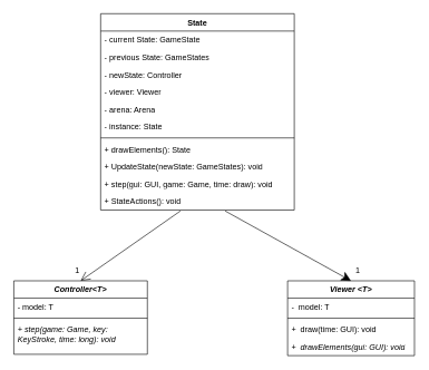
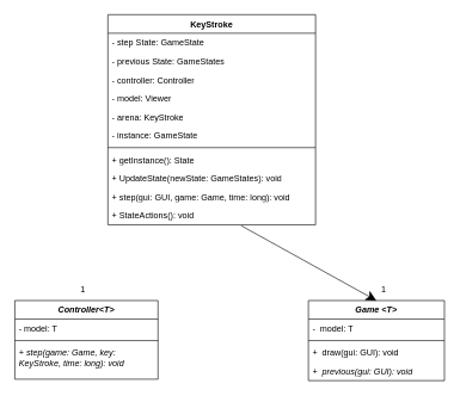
  <mxCell id="0" />
  <mxCell id="1" parent="0" />
- <mxCell id="2" value="State" style="swimlane;fontStyle=1;align=center;verticalAlign=top;childLayout=stackLayout;horizontal=1;startSize=26;horizontalStack=0;resizeParent=1;resizeParentMax=0;resizeLast=0;collapsible=1;marginBottom=0;whiteSpace=wrap;html=1;" vertex="1" parent="1"><mxGeometry x="150" y="20" width="290" height="294" as="geometry" /></mxCell>
- <mxCell id="3" value="- current State: GameState&lt;span style=&quot;white-space: pre;&quot;&gt;&#09;&lt;/span&gt;" style="text;strokeColor=none;fillColor=none;align=left;verticalAlign=top;spacingLeft=4;spacingRight=4;overflow=hidden;rotatable=0;points=[[0,0.5],[1,0.5]];portConstraint=eastwest;whiteSpace=wrap;html=1;" vertex="1" parent="2"><mxGeometry y="26" width="290" height="26" as="geometry" /></mxCell>
+ <mxCell id="2" value="KeyStroke" style="swimlane;fontStyle=1;align=center;verticalAlign=top;childLayout=stackLayout;horizontal=1;startSize=26;horizontalStack=0;resizeParent=1;resizeParentMax=0;resizeLast=0;collapsible=1;marginBottom=0;whiteSpace=wrap;html=1;" vertex="1" parent="1"><mxGeometry x="150" y="20" width="290" height="294" as="geometry" /></mxCell>
+ <mxCell id="3" value="- step State: GameState&lt;span style=&quot;white-space: pre;&quot;&gt;&#09;&lt;/span&gt;" style="text;strokeColor=none;fillColor=none;align=left;verticalAlign=top;spacingLeft=4;spacingRight=4;overflow=hidden;rotatable=0;points=[[0,0.5],[1,0.5]];portConstraint=eastwest;whiteSpace=wrap;html=1;" vertex="1" parent="2"><mxGeometry y="26" width="290" height="26" as="geometry" /></mxCell>
  <mxCell id="4" value="- previous State: GameStates" style="text;strokeColor=none;fillColor=none;align=left;verticalAlign=top;spacingLeft=4;spacingRight=4;overflow=hidden;rotatable=0;points=[[0,0.5],[1,0.5]];portConstraint=eastwest;whiteSpace=wrap;html=1;" vertex="1" parent="2"><mxGeometry y="52" width="290" height="26" as="geometry" /></mxCell>
- <mxCell id="5" value="- newState: Controller" style="text;strokeColor=none;fillColor=none;align=left;verticalAlign=top;spacingLeft=4;spacingRight=4;overflow=hidden;rotatable=0;points=[[0,0.5],[1,0.5]];portConstraint=eastwest;whiteSpace=wrap;html=1;" vertex="1" parent="2"><mxGeometry y="78" width="290" height="26" as="geometry" /></mxCell>
- <mxCell id="6" value="- viewer: Viewer" style="text;strokeColor=none;fillColor=none;align=left;verticalAlign=top;spacingLeft=4;spacingRight=4;overflow=hidden;rotatable=0;points=[[0,0.5],[1,0.5]];portConstraint=eastwest;whiteSpace=wrap;html=1;" vertex="1" parent="2"><mxGeometry y="104" width="290" height="26" as="geometry" /></mxCell>
- <mxCell id="7" value="- arena: Arena" style="text;strokeColor=none;fillColor=none;align=left;verticalAlign=top;spacingLeft=4;spacingRight=4;overflow=hidden;rotatable=0;points=[[0,0.5],[1,0.5]];portConstraint=eastwest;whiteSpace=wrap;html=1;" vertex="1" parent="2"><mxGeometry y="130" width="290" height="26" as="geometry" /></mxCell>
- <mxCell id="8" value="- instance: State" style="text;strokeColor=none;fillColor=none;align=left;verticalAlign=top;spacingLeft=4;spacingRight=4;overflow=hidden;rotatable=0;points=[[0,0.5],[1,0.5]];portConstraint=eastwest;whiteSpace=wrap;html=1;" vertex="1" parent="2"><mxGeometry y="156" width="290" height="26" as="geometry" /></mxCell>
+ <mxCell id="5" value="- controller: Controller" style="text;strokeColor=none;fillColor=none;align=left;verticalAlign=top;spacingLeft=4;spacingRight=4;overflow=hidden;rotatable=0;points=[[0,0.5],[1,0.5]];portConstraint=eastwest;whiteSpace=wrap;html=1;" vertex="1" parent="2"><mxGeometry y="78" width="290" height="26" as="geometry" /></mxCell>
+ <mxCell id="6" value="- model: Viewer" style="text;strokeColor=none;fillColor=none;align=left;verticalAlign=top;spacingLeft=4;spacingRight=4;overflow=hidden;rotatable=0;points=[[0,0.5],[1,0.5]];portConstraint=eastwest;whiteSpace=wrap;html=1;" vertex="1" parent="2"><mxGeometry y="104" width="290" height="26" as="geometry" /></mxCell>
+ <mxCell id="7" value="- arena: KeyStroke" style="text;strokeColor=none;fillColor=none;align=left;verticalAlign=top;spacingLeft=4;spacingRight=4;overflow=hidden;rotatable=0;points=[[0,0.5],[1,0.5]];portConstraint=eastwest;whiteSpace=wrap;html=1;" vertex="1" parent="2"><mxGeometry y="130" width="290" height="26" as="geometry" /></mxCell>
+ <mxCell id="8" value="- instance: GameState" style="text;strokeColor=none;fillColor=none;align=left;verticalAlign=top;spacingLeft=4;spacingRight=4;overflow=hidden;rotatable=0;points=[[0,0.5],[1,0.5]];portConstraint=eastwest;whiteSpace=wrap;html=1;" vertex="1" parent="2"><mxGeometry y="156" width="290" height="26" as="geometry" /></mxCell>
  <mxCell id="9" value="" style="line;strokeWidth=1;fillColor=none;align=left;verticalAlign=middle;spacingTop=-1;spacingLeft=3;spacingRight=3;rotatable=0;labelPosition=right;points=[];portConstraint=eastwest;strokeColor=inherit;" vertex="1" parent="2"><mxGeometry y="182" width="290" height="8" as="geometry" /></mxCell>
- <mxCell id="10" value="+ drawElements(): State" style="text;strokeColor=none;fillColor=none;align=left;verticalAlign=top;spacingLeft=4;spacingRight=4;overflow=hidden;rotatable=0;points=[[0,0.5],[1,0.5]];portConstraint=eastwest;whiteSpace=wrap;html=1;" vertex="1" parent="2"><mxGeometry y="190" width="290" height="26" as="geometry" /></mxCell>
+ <mxCell id="10" value="+ getInstance(): State" style="text;strokeColor=none;fillColor=none;align=left;verticalAlign=top;spacingLeft=4;spacingRight=4;overflow=hidden;rotatable=0;points=[[0,0.5],[1,0.5]];portConstraint=eastwest;whiteSpace=wrap;html=1;" vertex="1" parent="2"><mxGeometry y="190" width="290" height="26" as="geometry" /></mxCell>
  <mxCell id="11" value="+ UpdateState(newState: GameStates): void" style="text;strokeColor=none;fillColor=none;align=left;verticalAlign=top;spacingLeft=4;spacingRight=4;overflow=hidden;rotatable=0;points=[[0,0.5],[1,0.5]];portConstraint=eastwest;whiteSpace=wrap;html=1;" vertex="1" parent="2"><mxGeometry y="216" width="290" height="26" as="geometry" /></mxCell>
- <mxCell id="12" value="+ step(gui: GUI, game: Game, time: draw): void" style="text;strokeColor=none;fillColor=none;align=left;verticalAlign=top;spacingLeft=4;spacingRight=4;overflow=hidden;rotatable=0;points=[[0,0.5],[1,0.5]];portConstraint=eastwest;whiteSpace=wrap;html=1;" vertex="1" parent="2"><mxGeometry y="242" width="290" height="26" as="geometry" /></mxCell>
+ <mxCell id="12" value="+ step(gui: GUI, game: Game, time: long): void" style="text;strokeColor=none;fillColor=none;align=left;verticalAlign=top;spacingLeft=4;spacingRight=4;overflow=hidden;rotatable=0;points=[[0,0.5],[1,0.5]];portConstraint=eastwest;whiteSpace=wrap;html=1;" vertex="1" parent="2"><mxGeometry y="242" width="290" height="26" as="geometry" /></mxCell>
  <mxCell id="13" value="+ StateActions(): void" style="text;strokeColor=none;fillColor=none;align=left;verticalAlign=top;spacingLeft=4;spacingRight=4;overflow=hidden;rotatable=0;points=[[0,0.5],[1,0.5]];portConstraint=eastwest;whiteSpace=wrap;html=1;" vertex="1" parent="2"><mxGeometry y="268" width="290" height="26" as="geometry" /></mxCell>
  <mxCell id="14" value="&lt;i&gt;Controller&amp;lt;T&amp;gt;&lt;/i&gt;" style="swimlane;fontStyle=1;align=center;verticalAlign=top;childLayout=stackLayout;horizontal=1;startSize=26;horizontalStack=0;resizeParent=1;resizeParentMax=0;resizeLast=0;collapsible=1;marginBottom=0;whiteSpace=wrap;html=1;" vertex="1" parent="1"><mxGeometry x="20" y="420" width="200" height="110" as="geometry" /></mxCell>
  <mxCell id="15" value="- model: T" style="text;strokeColor=none;fillColor=none;align=left;verticalAlign=top;spacingLeft=4;spacingRight=4;overflow=hidden;rotatable=0;points=[[0,0.5],[1,0.5]];portConstraint=eastwest;whiteSpace=wrap;html=1;" vertex="1" parent="14"><mxGeometry y="26" width="200" height="26" as="geometry" /></mxCell>
  <mxCell id="16" value="" style="line;strokeWidth=1;fillColor=none;align=left;verticalAlign=middle;spacingTop=-1;spacingLeft=3;spacingRight=3;rotatable=0;labelPosition=right;points=[];portConstraint=eastwest;strokeColor=inherit;" vertex="1" parent="14"><mxGeometry y="52" width="200" height="8" as="geometry" /></mxCell>
  <mxCell id="17" value="&lt;i&gt;+ step(game: Game, key: KeyStroke, time: long): void&lt;/i&gt;" style="text;strokeColor=none;fillColor=none;align=left;verticalAlign=top;spacingLeft=4;spacingRight=4;overflow=hidden;rotatable=0;points=[[0,0.5],[1,0.5]];portConstraint=eastwest;whiteSpace=wrap;html=1;" vertex="1" parent="14"><mxGeometry y="60" width="200" height="50" as="geometry" /></mxCell>
- <mxCell id="18" value="&lt;i&gt;Viewer &amp;lt;T&amp;gt;&lt;/i&gt;" style="swimlane;fontStyle=1;align=center;verticalAlign=top;childLayout=stackLayout;horizontal=1;startSize=26;horizontalStack=0;resizeParent=1;resizeParentMax=0;resizeLast=0;collapsible=1;marginBottom=0;whiteSpace=wrap;html=1;" vertex="1" parent="1"><mxGeometry x="430" y="420" width="190" height="112" as="geometry" /></mxCell>
+ <mxCell id="18" value="&lt;i&gt;Game &amp;lt;T&amp;gt;&lt;/i&gt;" style="swimlane;fontStyle=1;align=center;verticalAlign=top;childLayout=stackLayout;horizontal=1;startSize=26;horizontalStack=0;resizeParent=1;resizeParentMax=0;resizeLast=0;collapsible=1;marginBottom=0;whiteSpace=wrap;html=1;" vertex="1" parent="1"><mxGeometry x="430" y="420" width="190" height="112" as="geometry" /></mxCell>
  <mxCell id="19" value="-&amp;nbsp; model: T" style="text;strokeColor=none;fillColor=none;align=left;verticalAlign=top;spacingLeft=4;spacingRight=4;overflow=hidden;rotatable=0;points=[[0,0.5],[1,0.5]];portConstraint=eastwest;whiteSpace=wrap;html=1;" vertex="1" parent="18"><mxGeometry y="26" width="190" height="26" as="geometry" /></mxCell>
  <mxCell id="20" value="" style="line;strokeWidth=1;fillColor=none;align=left;verticalAlign=middle;spacingTop=-1;spacingLeft=3;spacingRight=3;rotatable=0;labelPosition=right;points=[];portConstraint=eastwest;strokeColor=inherit;" vertex="1" parent="18"><mxGeometry y="52" width="190" height="8" as="geometry" /></mxCell>
- <mxCell id="21" value="+&amp;nbsp; draw(time: GUI): void" style="text;strokeColor=none;fillColor=none;align=left;verticalAlign=top;spacingLeft=4;spacingRight=4;overflow=hidden;rotatable=0;points=[[0,0.5],[1,0.5]];portConstraint=eastwest;whiteSpace=wrap;html=1;" vertex="1" parent="18"><mxGeometry y="60" width="190" height="26" as="geometry" /></mxCell>
- <mxCell id="22" value="+&amp;nbsp; &lt;i&gt;drawElements(gui: GUI): void&lt;/i&gt;" style="text;strokeColor=none;fillColor=none;align=left;verticalAlign=top;spacingLeft=4;spacingRight=4;overflow=hidden;rotatable=0;points=[[0,0.5],[1,0.5]];portConstraint=eastwest;whiteSpace=wrap;html=1;" vertex="1" parent="18"><mxGeometry y="86" width="190" height="26" as="geometry" /></mxCell>
- <mxCell id="23" value="" style="endArrow=open;endFill=1;endSize=12;html=1;rounded=0;exitX=0.412;exitY=1.054;exitDx=0;exitDy=0;exitPerimeter=0;entryX=0.5;entryY=0;entryDx=0;entryDy=0;" edge="1" parent="1" source="13" target="14"><mxGeometry width="160" relative="1" as="geometry"><mxPoint x="270" y="330" as="sourcePoint" /><mxPoint x="140" y="410" as="targetPoint" /></mxGeometry></mxCell>
+ <mxCell id="21" value="+&amp;nbsp; draw(gui: GUI): void" style="text;strokeColor=none;fillColor=none;align=left;verticalAlign=top;spacingLeft=4;spacingRight=4;overflow=hidden;rotatable=0;points=[[0,0.5],[1,0.5]];portConstraint=eastwest;whiteSpace=wrap;html=1;" vertex="1" parent="18"><mxGeometry y="60" width="190" height="26" as="geometry" /></mxCell>
+ <mxCell id="22" value="+&amp;nbsp; &lt;i&gt;previous(gui: GUI): void&lt;/i&gt;" style="text;strokeColor=none;fillColor=none;align=left;verticalAlign=top;spacingLeft=4;spacingRight=4;overflow=hidden;rotatable=0;points=[[0,0.5],[1,0.5]];portConstraint=eastwest;whiteSpace=wrap;html=1;" vertex="1" parent="18"><mxGeometry y="86" width="190" height="26" as="geometry" /></mxCell>
  <mxCell id="24" value="1" style="text;html=1;align=center;verticalAlign=middle;resizable=0;points=[];autosize=1;strokeColor=none;fillColor=none;" vertex="1" parent="1"><mxGeometry x="100" y="390" width="30" height="30" as="geometry" /></mxCell>
  <mxCell id="25" value="" style="endArrow=classic;endFill=1;endSize=12;html=1;rounded=0;entryX=0.5;entryY=0;entryDx=0;entryDy=0;exitX=0.643;exitY=1.054;exitDx=0;exitDy=0;exitPerimeter=0;" edge="1" parent="1" source="13" target="18"><mxGeometry width="160" relative="1" as="geometry"><mxPoint x="270" y="330" as="sourcePoint" /><mxPoint x="430" y="330" as="targetPoint" /></mxGeometry></mxCell>
  <mxCell id="26" value="1" style="text;html=1;align=center;verticalAlign=middle;resizable=0;points=[];autosize=1;strokeColor=none;fillColor=none;" vertex="1" parent="1"><mxGeometry x="520" y="390" width="30" height="30" as="geometry" /></mxCell>
